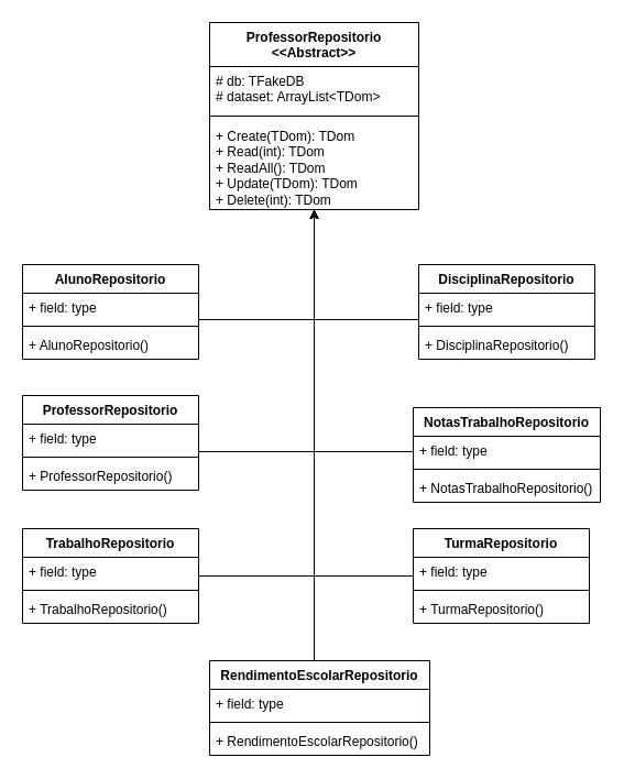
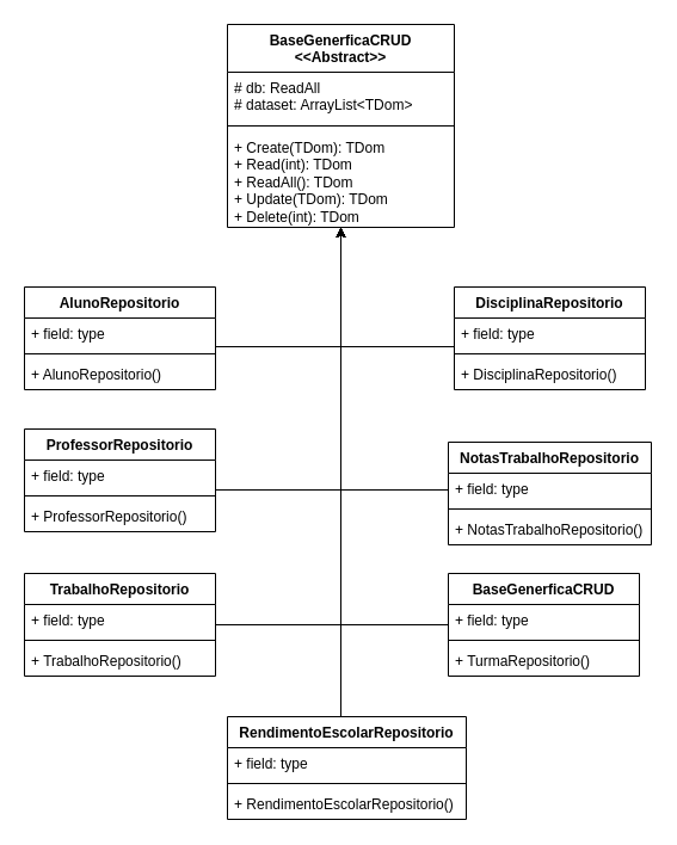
  <mxCell id="0" />
  <mxCell id="1" parent="0" />
- <mxCell id="2" value="ProfessorRepositorio&lt;br&gt;&amp;lt;&amp;lt;Abstract&amp;gt;&amp;gt;" style="swimlane;fontStyle=1;align=center;verticalAlign=top;childLayout=stackLayout;horizontal=1;startSize=40;horizontalStack=0;resizeParent=1;resizeParentMax=0;resizeLast=0;collapsible=1;marginBottom=0;whiteSpace=wrap;html=1;" parent="1" vertex="1"><mxGeometry x="190" y="20" width="190" height="170" as="geometry" /></mxCell>
- <mxCell id="3" value="# db: TFakeDB&lt;br&gt;# dataset: ArrayList&amp;lt;TDom&amp;gt;" style="text;strokeColor=none;fillColor=none;align=left;verticalAlign=top;spacingLeft=4;spacingRight=4;overflow=hidden;rotatable=0;points=[[0,0.5],[1,0.5]];portConstraint=eastwest;whiteSpace=wrap;html=1;" parent="2" vertex="1"><mxGeometry y="40" width="190" height="40" as="geometry" /></mxCell>
+ <mxCell id="2" value="BaseGenerficaCRUD&lt;br&gt;&amp;lt;&amp;lt;Abstract&amp;gt;&amp;gt;" style="swimlane;fontStyle=1;align=center;verticalAlign=top;childLayout=stackLayout;horizontal=1;startSize=40;horizontalStack=0;resizeParent=1;resizeParentMax=0;resizeLast=0;collapsible=1;marginBottom=0;whiteSpace=wrap;html=1;" parent="1" vertex="1"><mxGeometry x="190" y="20" width="190" height="170" as="geometry" /></mxCell>
+ <mxCell id="3" value="# db: ReadAll&lt;br&gt;# dataset: ArrayList&amp;lt;TDom&amp;gt;" style="text;strokeColor=none;fillColor=none;align=left;verticalAlign=top;spacingLeft=4;spacingRight=4;overflow=hidden;rotatable=0;points=[[0,0.5],[1,0.5]];portConstraint=eastwest;whiteSpace=wrap;html=1;" parent="2" vertex="1"><mxGeometry y="40" width="190" height="40" as="geometry" /></mxCell>
  <mxCell id="4" value="" style="line;strokeWidth=1;fillColor=none;align=left;verticalAlign=middle;spacingTop=-1;spacingLeft=3;spacingRight=3;rotatable=0;labelPosition=right;points=[];portConstraint=eastwest;strokeColor=inherit;" parent="2" vertex="1"><mxGeometry y="80" width="190" height="10" as="geometry" /></mxCell>
  <mxCell id="5" value="+ Create(TDom): TDom&lt;br&gt;+ Read(int): TDom&lt;br&gt;+ ReadAll(): TDom&lt;br&gt;+ Update(TDom): TDom&lt;br&gt;+ Delete(int): TDom" style="text;strokeColor=none;fillColor=none;align=left;verticalAlign=top;spacingLeft=4;spacingRight=4;overflow=hidden;rotatable=0;points=[[0,0.5],[1,0.5]];portConstraint=eastwest;whiteSpace=wrap;html=1;" parent="2" vertex="1"><mxGeometry y="90" width="190" height="80" as="geometry" /></mxCell>
  <mxCell id="6" style="edgeStyle=orthogonalEdgeStyle;rounded=0;orthogonalLoop=1;jettySize=auto;html=1;" edge="1" parent="1" source="7" target="5"><mxGeometry relative="1" as="geometry"><Array as="points"><mxPoint x="285" y="290" /></Array></mxGeometry></mxCell>
  <mxCell id="7" value="AlunoRepositorio" style="swimlane;fontStyle=1;align=center;verticalAlign=top;childLayout=stackLayout;horizontal=1;startSize=26;horizontalStack=0;resizeParent=1;resizeParentMax=0;resizeLast=0;collapsible=1;marginBottom=0;whiteSpace=wrap;html=1;" vertex="1" parent="1"><mxGeometry x="20" y="240" width="160" height="86" as="geometry" /></mxCell>
  <mxCell id="8" value="+ field: type" style="text;strokeColor=none;fillColor=none;align=left;verticalAlign=top;spacingLeft=4;spacingRight=4;overflow=hidden;rotatable=0;points=[[0,0.5],[1,0.5]];portConstraint=eastwest;whiteSpace=wrap;html=1;" vertex="1" parent="7"><mxGeometry y="26" width="160" height="26" as="geometry" /></mxCell>
  <mxCell id="9" value="" style="line;strokeWidth=1;fillColor=none;align=left;verticalAlign=middle;spacingTop=-1;spacingLeft=3;spacingRight=3;rotatable=0;labelPosition=right;points=[];portConstraint=eastwest;strokeColor=inherit;" vertex="1" parent="7"><mxGeometry y="52" width="160" height="8" as="geometry" /></mxCell>
  <mxCell id="10" value="+ AlunoRepositorio()" style="text;strokeColor=none;fillColor=none;align=left;verticalAlign=top;spacingLeft=4;spacingRight=4;overflow=hidden;rotatable=0;points=[[0,0.5],[1,0.5]];portConstraint=eastwest;whiteSpace=wrap;html=1;" vertex="1" parent="7"><mxGeometry y="60" width="160" height="26" as="geometry" /></mxCell>
  <mxCell id="11" value="ProfessorRepositorio" style="swimlane;fontStyle=1;align=center;verticalAlign=top;childLayout=stackLayout;horizontal=1;startSize=26;horizontalStack=0;resizeParent=1;resizeParentMax=0;resizeLast=0;collapsible=1;marginBottom=0;whiteSpace=wrap;html=1;" vertex="1" parent="1"><mxGeometry x="20" y="359" width="160" height="86" as="geometry" /></mxCell>
  <mxCell id="12" value="+ field: type" style="text;strokeColor=none;fillColor=none;align=left;verticalAlign=top;spacingLeft=4;spacingRight=4;overflow=hidden;rotatable=0;points=[[0,0.5],[1,0.5]];portConstraint=eastwest;whiteSpace=wrap;html=1;" vertex="1" parent="11"><mxGeometry y="26" width="160" height="26" as="geometry" /></mxCell>
  <mxCell id="13" value="" style="line;strokeWidth=1;fillColor=none;align=left;verticalAlign=middle;spacingTop=-1;spacingLeft=3;spacingRight=3;rotatable=0;labelPosition=right;points=[];portConstraint=eastwest;strokeColor=inherit;" vertex="1" parent="11"><mxGeometry y="52" width="160" height="8" as="geometry" /></mxCell>
  <mxCell id="14" value="+ ProfessorRepositorio()" style="text;strokeColor=none;fillColor=none;align=left;verticalAlign=top;spacingLeft=4;spacingRight=4;overflow=hidden;rotatable=0;points=[[0,0.5],[1,0.5]];portConstraint=eastwest;whiteSpace=wrap;html=1;" vertex="1" parent="11"><mxGeometry y="60" width="160" height="26" as="geometry" /></mxCell>
  <mxCell id="15" value="DisciplinaRepositorio" style="swimlane;fontStyle=1;align=center;verticalAlign=top;childLayout=stackLayout;horizontal=1;startSize=26;horizontalStack=0;resizeParent=1;resizeParentMax=0;resizeLast=0;collapsible=1;marginBottom=0;whiteSpace=wrap;html=1;" vertex="1" parent="1"><mxGeometry x="380" y="240" width="160" height="86" as="geometry" /></mxCell>
  <mxCell id="16" value="+ field: type" style="text;strokeColor=none;fillColor=none;align=left;verticalAlign=top;spacingLeft=4;spacingRight=4;overflow=hidden;rotatable=0;points=[[0,0.5],[1,0.5]];portConstraint=eastwest;whiteSpace=wrap;html=1;" vertex="1" parent="15"><mxGeometry y="26" width="160" height="26" as="geometry" /></mxCell>
  <mxCell id="17" value="" style="line;strokeWidth=1;fillColor=none;align=left;verticalAlign=middle;spacingTop=-1;spacingLeft=3;spacingRight=3;rotatable=0;labelPosition=right;points=[];portConstraint=eastwest;strokeColor=inherit;" vertex="1" parent="15"><mxGeometry y="52" width="160" height="8" as="geometry" /></mxCell>
  <mxCell id="18" value="+ DisciplinaRepositorio()" style="text;strokeColor=none;fillColor=none;align=left;verticalAlign=top;spacingLeft=4;spacingRight=4;overflow=hidden;rotatable=0;points=[[0,0.5],[1,0.5]];portConstraint=eastwest;whiteSpace=wrap;html=1;" vertex="1" parent="15"><mxGeometry y="60" width="160" height="26" as="geometry" /></mxCell>
  <mxCell id="19" style="edgeStyle=orthogonalEdgeStyle;rounded=0;orthogonalLoop=1;jettySize=auto;html=1;" edge="1" parent="1" source="20" target="5"><mxGeometry relative="1" as="geometry"><Array as="points"><mxPoint x="285" y="410" /></Array></mxGeometry></mxCell>
  <mxCell id="20" value="NotasTrabalhoRepositorio" style="swimlane;fontStyle=1;align=center;verticalAlign=top;childLayout=stackLayout;horizontal=1;startSize=26;horizontalStack=0;resizeParent=1;resizeParentMax=0;resizeLast=0;collapsible=1;marginBottom=0;whiteSpace=wrap;html=1;" vertex="1" parent="1"><mxGeometry x="375" y="370" width="170" height="86" as="geometry" /></mxCell>
  <mxCell id="21" value="+ field: type" style="text;strokeColor=none;fillColor=none;align=left;verticalAlign=top;spacingLeft=4;spacingRight=4;overflow=hidden;rotatable=0;points=[[0,0.5],[1,0.5]];portConstraint=eastwest;whiteSpace=wrap;html=1;" vertex="1" parent="20"><mxGeometry y="26" width="170" height="26" as="geometry" /></mxCell>
  <mxCell id="22" value="" style="line;strokeWidth=1;fillColor=none;align=left;verticalAlign=middle;spacingTop=-1;spacingLeft=3;spacingRight=3;rotatable=0;labelPosition=right;points=[];portConstraint=eastwest;strokeColor=inherit;" vertex="1" parent="20"><mxGeometry y="52" width="170" height="8" as="geometry" /></mxCell>
  <mxCell id="23" value="+ NotasTrabalhoRepositorio()" style="text;strokeColor=none;fillColor=none;align=left;verticalAlign=top;spacingLeft=4;spacingRight=4;overflow=hidden;rotatable=0;points=[[0,0.5],[1,0.5]];portConstraint=eastwest;whiteSpace=wrap;html=1;" vertex="1" parent="20"><mxGeometry y="60" width="170" height="26" as="geometry" /></mxCell>
  <mxCell id="24" style="edgeStyle=orthogonalEdgeStyle;rounded=0;orthogonalLoop=1;jettySize=auto;html=1;" edge="1" parent="1" source="25" target="5"><mxGeometry relative="1" as="geometry"><Array as="points"><mxPoint x="285" y="500" /><mxPoint x="285" y="500" /></Array></mxGeometry></mxCell>
  <mxCell id="25" value="RendimentoEscolarRepositorio" style="swimlane;fontStyle=1;align=center;verticalAlign=top;childLayout=stackLayout;horizontal=1;startSize=26;horizontalStack=0;resizeParent=1;resizeParentMax=0;resizeLast=0;collapsible=1;marginBottom=0;whiteSpace=wrap;html=1;" vertex="1" parent="1"><mxGeometry x="190" y="600" width="200" height="86" as="geometry" /></mxCell>
  <mxCell id="26" value="+ field: type" style="text;strokeColor=none;fillColor=none;align=left;verticalAlign=top;spacingLeft=4;spacingRight=4;overflow=hidden;rotatable=0;points=[[0,0.5],[1,0.5]];portConstraint=eastwest;whiteSpace=wrap;html=1;" vertex="1" parent="25"><mxGeometry y="26" width="200" height="26" as="geometry" /></mxCell>
  <mxCell id="27" value="" style="line;strokeWidth=1;fillColor=none;align=left;verticalAlign=middle;spacingTop=-1;spacingLeft=3;spacingRight=3;rotatable=0;labelPosition=right;points=[];portConstraint=eastwest;strokeColor=inherit;" vertex="1" parent="25"><mxGeometry y="52" width="200" height="8" as="geometry" /></mxCell>
  <mxCell id="28" value="+ RendimentoEscolarRepositorio()" style="text;strokeColor=none;fillColor=none;align=left;verticalAlign=top;spacingLeft=4;spacingRight=4;overflow=hidden;rotatable=0;points=[[0,0.5],[1,0.5]];portConstraint=eastwest;whiteSpace=wrap;html=1;" vertex="1" parent="25"><mxGeometry y="60" width="200" height="26" as="geometry" /></mxCell>
  <mxCell id="29" value="" style="text;strokeColor=none;fillColor=none;align=left;verticalAlign=middle;spacingTop=-1;spacingLeft=4;spacingRight=4;rotatable=0;labelPosition=right;points=[];portConstraint=eastwest;" vertex="1" parent="1"><mxGeometry x="260" y="419" width="20" height="14" as="geometry" /></mxCell>
  <mxCell id="30" style="edgeStyle=orthogonalEdgeStyle;rounded=0;orthogonalLoop=1;jettySize=auto;html=1;" edge="1" parent="1" source="31" target="5"><mxGeometry relative="1" as="geometry"><Array as="points"><mxPoint x="285" y="523" /></Array></mxGeometry></mxCell>
  <mxCell id="31" value="TrabalhoRepositorio" style="swimlane;fontStyle=1;align=center;verticalAlign=top;childLayout=stackLayout;horizontal=1;startSize=26;horizontalStack=0;resizeParent=1;resizeParentMax=0;resizeLast=0;collapsible=1;marginBottom=0;whiteSpace=wrap;html=1;" vertex="1" parent="1"><mxGeometry x="20" y="480" width="160" height="86" as="geometry" /></mxCell>
  <mxCell id="32" value="+ field: type" style="text;strokeColor=none;fillColor=none;align=left;verticalAlign=top;spacingLeft=4;spacingRight=4;overflow=hidden;rotatable=0;points=[[0,0.5],[1,0.5]];portConstraint=eastwest;whiteSpace=wrap;html=1;" vertex="1" parent="31"><mxGeometry y="26" width="160" height="26" as="geometry" /></mxCell>
  <mxCell id="33" value="" style="line;strokeWidth=1;fillColor=none;align=left;verticalAlign=middle;spacingTop=-1;spacingLeft=3;spacingRight=3;rotatable=0;labelPosition=right;points=[];portConstraint=eastwest;strokeColor=inherit;" vertex="1" parent="31"><mxGeometry y="52" width="160" height="8" as="geometry" /></mxCell>
  <mxCell id="34" value="+ TrabalhoRepositorio()" style="text;strokeColor=none;fillColor=none;align=left;verticalAlign=top;spacingLeft=4;spacingRight=4;overflow=hidden;rotatable=0;points=[[0,0.5],[1,0.5]];portConstraint=eastwest;whiteSpace=wrap;html=1;" vertex="1" parent="31"><mxGeometry y="60" width="160" height="26" as="geometry" /></mxCell>
  <mxCell id="35" style="edgeStyle=orthogonalEdgeStyle;rounded=0;orthogonalLoop=1;jettySize=auto;html=1;" edge="1" parent="1" source="36" target="5"><mxGeometry relative="1" as="geometry"><Array as="points"><mxPoint x="285" y="523" /></Array></mxGeometry></mxCell>
- <mxCell id="36" value="TurmaRepositorio" style="swimlane;fontStyle=1;align=center;verticalAlign=top;childLayout=stackLayout;horizontal=1;startSize=26;horizontalStack=0;resizeParent=1;resizeParentMax=0;resizeLast=0;collapsible=1;marginBottom=0;whiteSpace=wrap;html=1;" vertex="1" parent="1"><mxGeometry x="375" y="480" width="160" height="86" as="geometry" /></mxCell>
+ <mxCell id="36" value="BaseGenerficaCRUD" style="swimlane;fontStyle=1;align=center;verticalAlign=top;childLayout=stackLayout;horizontal=1;startSize=26;horizontalStack=0;resizeParent=1;resizeParentMax=0;resizeLast=0;collapsible=1;marginBottom=0;whiteSpace=wrap;html=1;" vertex="1" parent="1"><mxGeometry x="375" y="480" width="160" height="86" as="geometry" /></mxCell>
  <mxCell id="37" value="+ field: type" style="text;strokeColor=none;fillColor=none;align=left;verticalAlign=top;spacingLeft=4;spacingRight=4;overflow=hidden;rotatable=0;points=[[0,0.5],[1,0.5]];portConstraint=eastwest;whiteSpace=wrap;html=1;" vertex="1" parent="36"><mxGeometry y="26" width="160" height="26" as="geometry" /></mxCell>
  <mxCell id="38" value="" style="line;strokeWidth=1;fillColor=none;align=left;verticalAlign=middle;spacingTop=-1;spacingLeft=3;spacingRight=3;rotatable=0;labelPosition=right;points=[];portConstraint=eastwest;strokeColor=inherit;" vertex="1" parent="36"><mxGeometry y="52" width="160" height="8" as="geometry" /></mxCell>
  <mxCell id="39" value="+ TurmaRepositorio()" style="text;strokeColor=none;fillColor=none;align=left;verticalAlign=top;spacingLeft=4;spacingRight=4;overflow=hidden;rotatable=0;points=[[0,0.5],[1,0.5]];portConstraint=eastwest;whiteSpace=wrap;html=1;" vertex="1" parent="36"><mxGeometry y="60" width="160" height="26" as="geometry" /></mxCell>
  <mxCell id="40" style="edgeStyle=orthogonalEdgeStyle;rounded=0;orthogonalLoop=1;jettySize=auto;html=1;" edge="1" parent="1" source="16" target="5"><mxGeometry relative="1" as="geometry"><Array as="points"><mxPoint x="285" y="290" /></Array></mxGeometry></mxCell>
  <mxCell id="41" style="edgeStyle=orthogonalEdgeStyle;rounded=0;orthogonalLoop=1;jettySize=auto;html=1;" edge="1" parent="1" source="12" target="5"><mxGeometry relative="1" as="geometry"><Array as="points"><mxPoint x="285" y="410" /></Array></mxGeometry></mxCell>
